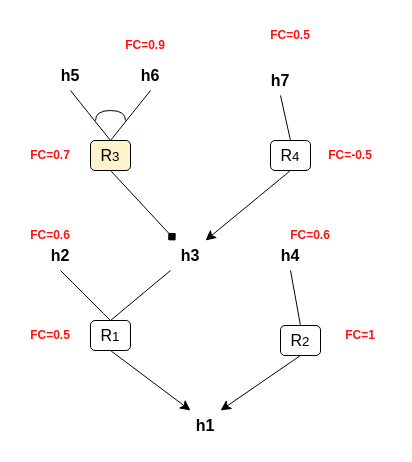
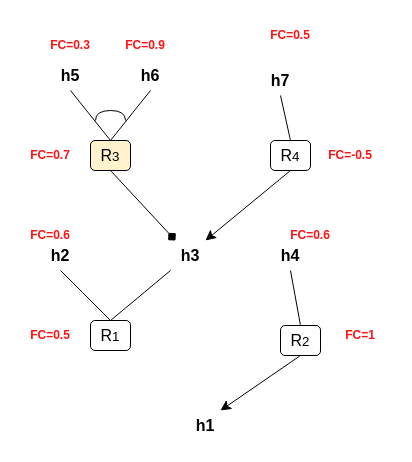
  <mxCell id="0" />
  <mxCell id="1" parent="0" />
  <mxCell id="2" value="R&lt;span style=&quot;font-size: 13.333px;&quot;&gt;3&lt;/span&gt;" style="rounded=1;whiteSpace=wrap;html=1;fontSize=16;fillColor=#fff2cc;" parent="1" vertex="1"><mxGeometry x="90" y="140" width="40" height="30" as="geometry" /></mxCell>
  <mxCell id="3" value="R&lt;span style=&quot;font-size: 13.333px;&quot;&gt;4&lt;br&gt;&lt;/span&gt;" style="rounded=1;whiteSpace=wrap;html=1;fontSize=16;" parent="1" vertex="1"><mxGeometry x="270" y="140" width="40" height="30" as="geometry" /></mxCell>
  <mxCell id="4" value="R&lt;span style=&quot;font-size: 13.333px;&quot;&gt;1&lt;/span&gt;" style="rounded=1;whiteSpace=wrap;html=1;fontSize=16;" parent="1" vertex="1"><mxGeometry x="90" y="320" width="40" height="30" as="geometry" /></mxCell>
  <mxCell id="5" value="R&lt;span style=&quot;font-size: 13.333px;&quot;&gt;2&lt;/span&gt;" style="rounded=1;whiteSpace=wrap;html=1;fontSize=16;" parent="1" vertex="1"><mxGeometry x="280" y="325" width="40" height="30" as="geometry" /></mxCell>
  <mxCell id="6" value="h5" style="text;html=1;strokeColor=none;fillColor=none;align=center;verticalAlign=middle;whiteSpace=wrap;rounded=0;fontSize=16;fontStyle=1" parent="1" vertex="1"><mxGeometry x="40" y="60" width="60" height="30" as="geometry" /></mxCell>
  <mxCell id="7" value="h6" style="text;html=1;strokeColor=none;fillColor=none;align=center;verticalAlign=middle;whiteSpace=wrap;rounded=0;fontSize=16;fontStyle=1" parent="1" vertex="1"><mxGeometry x="120" y="60" width="60" height="30" as="geometry" /></mxCell>
  <mxCell id="8" value="h7" style="text;html=1;strokeColor=none;fillColor=none;align=center;verticalAlign=middle;whiteSpace=wrap;rounded=0;fontSize=16;fontStyle=1" parent="1" vertex="1"><mxGeometry x="250" y="65" width="60" height="30" as="geometry" /></mxCell>
  <mxCell id="9" value="h2" style="text;html=1;strokeColor=none;fillColor=none;align=center;verticalAlign=middle;whiteSpace=wrap;rounded=0;fontSize=16;fontStyle=1" parent="1" vertex="1"><mxGeometry x="30" y="240" width="60" height="30" as="geometry" /></mxCell>
  <mxCell id="10" value="h3" style="text;html=1;strokeColor=none;fillColor=none;align=center;verticalAlign=middle;whiteSpace=wrap;rounded=0;fontSize=16;fontStyle=1" parent="1" vertex="1"><mxGeometry x="160" y="240" width="60" height="30" as="geometry" /></mxCell>
  <mxCell id="11" value="h4" style="text;html=1;strokeColor=none;fillColor=none;align=center;verticalAlign=middle;whiteSpace=wrap;rounded=0;fontSize=16;fontStyle=1" parent="1" vertex="1"><mxGeometry x="260" y="240" width="60" height="30" as="geometry" /></mxCell>
  <mxCell id="12" value="h1" style="text;html=1;strokeColor=none;fillColor=none;align=center;verticalAlign=middle;whiteSpace=wrap;rounded=0;fontSize=16;fontStyle=1" parent="1" vertex="1"><mxGeometry x="175" y="410" width="60" height="30" as="geometry" /></mxCell>
  <mxCell id="13" value="" style="endArrow=none;html=1;rounded=0;fontSize=12;startSize=8;endSize=8;curved=1;entryX=0.5;entryY=1;entryDx=0;entryDy=0;" parent="1" target="8" edge="1"><mxGeometry width="50" height="50" relative="1" as="geometry"><mxPoint x="290" y="140" as="sourcePoint" /><mxPoint x="350" y="170" as="targetPoint" /></mxGeometry></mxCell>
  <mxCell id="14" value="" style="endArrow=none;html=1;rounded=0;fontSize=12;startSize=8;endSize=8;curved=1;entryX=0.5;entryY=1;entryDx=0;entryDy=0;" parent="1" target="7" edge="1"><mxGeometry width="50" height="50" relative="1" as="geometry"><mxPoint x="110" y="140" as="sourcePoint" /><mxPoint x="160" y="90" as="targetPoint" /></mxGeometry></mxCell>
  <mxCell id="15" value="" style="endArrow=none;html=1;rounded=0;fontSize=12;startSize=8;endSize=8;curved=1;exitX=0.5;exitY=0;exitDx=0;exitDy=0;" parent="1" source="2" edge="1"><mxGeometry width="50" height="50" relative="1" as="geometry"><mxPoint x="20" y="140" as="sourcePoint" /><mxPoint x="70" y="90" as="targetPoint" /></mxGeometry></mxCell>
  <mxCell id="16" value="" style="endArrow=none;html=1;rounded=0;fontSize=12;startSize=8;endSize=8;curved=1;exitX=0.5;exitY=0;exitDx=0;exitDy=0;" parent="1" source="4" edge="1"><mxGeometry width="50" height="50" relative="1" as="geometry"><mxPoint x="130" y="320" as="sourcePoint" /><mxPoint x="170" y="270" as="targetPoint" /></mxGeometry></mxCell>
  <mxCell id="17" value="" style="endArrow=none;html=1;rounded=0;fontSize=12;startSize=8;endSize=8;curved=1;entryX=0.5;entryY=1;entryDx=0;entryDy=0;" parent="1" target="9" edge="1"><mxGeometry width="50" height="50" relative="1" as="geometry"><mxPoint x="110" y="320" as="sourcePoint" /><mxPoint x="390" y="210" as="targetPoint" /></mxGeometry></mxCell>
  <mxCell id="18" value="" style="endArrow=diamond;html=1;rounded=0;fontSize=12;startSize=8;endSize=8;curved=1;entryX=0.25;entryY=0;entryDx=0;entryDy=0;exitX=0.5;exitY=1;exitDx=0;exitDy=0;" parent="1" source="2" target="10" edge="1"><mxGeometry width="50" height="50" relative="1" as="geometry"><mxPoint x="80" y="220" as="sourcePoint" /><mxPoint x="130" y="170" as="targetPoint" /></mxGeometry></mxCell>
  <mxCell id="19" value="" style="endArrow=classic;html=1;rounded=0;fontSize=12;startSize=8;endSize=8;curved=1;entryX=0.75;entryY=0;entryDx=0;entryDy=0;exitX=0.5;exitY=1;exitDx=0;exitDy=0;" parent="1" source="3" target="10" edge="1"><mxGeometry width="50" height="50" relative="1" as="geometry"><mxPoint x="80" y="220" as="sourcePoint" /><mxPoint x="130" y="170" as="targetPoint" /></mxGeometry></mxCell>
  <mxCell id="20" value="" style="endArrow=none;html=1;rounded=0;fontSize=12;startSize=8;endSize=8;curved=1;entryX=0.5;entryY=1;entryDx=0;entryDy=0;exitX=0.5;exitY=0;exitDx=0;exitDy=0;" parent="1" source="5" target="11" edge="1"><mxGeometry width="50" height="50" relative="1" as="geometry"><mxPoint x="290" y="310" as="sourcePoint" /><mxPoint x="130" y="170" as="targetPoint" /></mxGeometry></mxCell>
- <mxCell id="21" value="" style="endArrow=classic;html=1;rounded=0;fontSize=12;startSize=8;endSize=8;curved=1;exitX=0.5;exitY=1;exitDx=0;exitDy=0;entryX=0.25;entryY=0;entryDx=0;entryDy=0;" parent="1" source="4" target="12" edge="1"><mxGeometry width="50" height="50" relative="1" as="geometry"><mxPoint x="80" y="220" as="sourcePoint" /><mxPoint x="130" y="170" as="targetPoint" /></mxGeometry></mxCell>
  <mxCell id="22" value="" style="endArrow=classic;html=1;rounded=0;fontSize=12;startSize=8;endSize=8;curved=1;exitX=0.5;exitY=1;exitDx=0;exitDy=0;entryX=0.75;entryY=0;entryDx=0;entryDy=0;" parent="1" source="5" target="12" edge="1"><mxGeometry width="50" height="50" relative="1" as="geometry"><mxPoint x="80" y="220" as="sourcePoint" /><mxPoint x="130" y="170" as="targetPoint" /></mxGeometry></mxCell>
  <mxCell id="23" value="" style="shape=requiredInterface;html=1;verticalLabelPosition=bottom;sketch=0;fontSize=16;rotation=-90;" parent="1" vertex="1"><mxGeometry x="105" y="100" width="10" height="30" as="geometry" /></mxCell>
+ <mxCell id="24" value="FC=0.3" style="text;html=1;strokeColor=none;fillColor=none;align=center;verticalAlign=middle;whiteSpace=wrap;rounded=0;fontSize=12;fontStyle=1;fontColor=#FF1212;" parent="1" vertex="1"><mxGeometry x="40" y="30" width="60" height="30" as="geometry" /></mxCell>
  <mxCell id="25" value="FC=0.9" style="text;html=1;strokeColor=none;fillColor=none;align=center;verticalAlign=middle;whiteSpace=wrap;rounded=0;fontSize=12;fontStyle=1;fontColor=#FF1212;" parent="1" vertex="1"><mxGeometry x="115" y="30" width="60" height="30" as="geometry" /></mxCell>
  <mxCell id="26" value="FC=0.5" style="text;html=1;strokeColor=none;fillColor=none;align=center;verticalAlign=middle;whiteSpace=wrap;rounded=0;fontSize=12;fontStyle=1;fontColor=#FF1212;" parent="1" vertex="1"><mxGeometry x="260" y="20" width="60" height="30" as="geometry" /></mxCell>
  <mxCell id="27" value="FC=0.7" style="text;html=1;strokeColor=none;fillColor=none;align=center;verticalAlign=middle;whiteSpace=wrap;rounded=0;fontSize=12;fontStyle=1;fontColor=#FF1212;" parent="1" vertex="1"><mxGeometry x="20" y="140" width="60" height="30" as="geometry" /></mxCell>
  <mxCell id="28" value="FC=-0.5" style="text;html=1;strokeColor=none;fillColor=none;align=center;verticalAlign=middle;whiteSpace=wrap;rounded=0;fontSize=12;fontStyle=1;fontColor=#FF1212;" parent="1" vertex="1"><mxGeometry x="320" y="140" width="60" height="30" as="geometry" /></mxCell>
  <mxCell id="29" value="FC=0.6" style="text;html=1;strokeColor=none;fillColor=none;align=center;verticalAlign=middle;whiteSpace=wrap;rounded=0;fontSize=12;fontStyle=1;fontColor=#FF1212;" parent="1" vertex="1"><mxGeometry x="20" y="220" width="60" height="30" as="geometry" /></mxCell>
  <mxCell id="30" value="FC=0.6" style="text;html=1;strokeColor=none;fillColor=none;align=center;verticalAlign=middle;whiteSpace=wrap;rounded=0;fontSize=12;fontStyle=1;fontColor=#FF1212;" parent="1" vertex="1"><mxGeometry x="280" y="220" width="60" height="30" as="geometry" /></mxCell>
  <mxCell id="31" value="FC=1" style="text;html=1;strokeColor=none;fillColor=none;align=center;verticalAlign=middle;whiteSpace=wrap;rounded=0;fontSize=12;fontStyle=1;fontColor=#FF1212;" parent="1" vertex="1"><mxGeometry x="330" y="320" width="60" height="30" as="geometry" /></mxCell>
  <mxCell id="32" value="FC=0.5" style="text;html=1;strokeColor=none;fillColor=none;align=center;verticalAlign=middle;whiteSpace=wrap;rounded=0;fontSize=12;fontStyle=1;fontColor=#FF1212;" parent="1" vertex="1"><mxGeometry x="20" y="320" width="60" height="30" as="geometry" /></mxCell>
